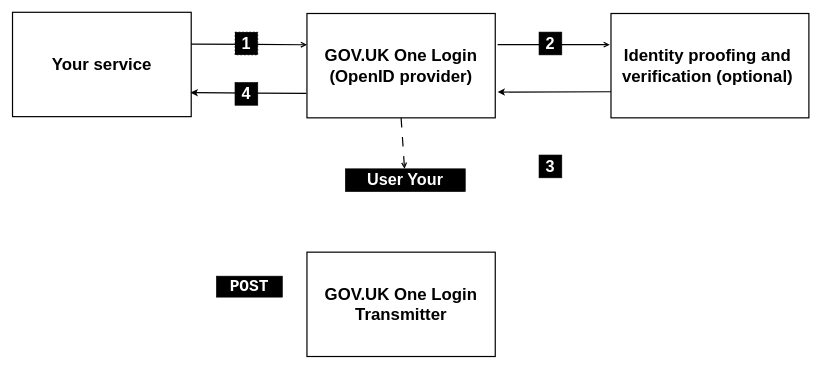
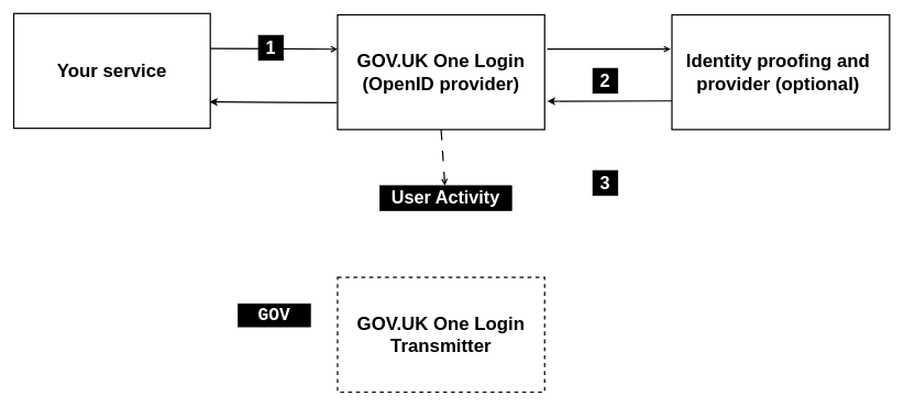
  <mxCell id="0" />
  <mxCell id="1" parent="0" />
  <mxCell id="2" value="Your service" style="rounded=0;whiteSpace=wrap;html=1;fillColor=none;strokeWidth=2;fontSize=28;fontStyle=1" vertex="1" parent="1"><mxGeometry x="20" y="20" width="298" height="174.01" as="geometry" /></mxCell>
  <mxCell id="3" value="&lt;font style=&quot;font-size: 28px;&quot;&gt;GOV.UK One Login&lt;br&gt;(OpenID provider)&lt;br&gt;&lt;/font&gt;" style="rounded=0;whiteSpace=wrap;html=1;fillColor=none;strokeWidth=2;fontSize=28;fontStyle=1" vertex="1" parent="1"><mxGeometry x="511" y="22.01" width="314" height="174.01" as="geometry" /></mxCell>
- <mxCell id="4" value="Identity proofing and&amp;nbsp;&lt;div&gt;verification (optional)&amp;nbsp;&lt;/div&gt;" style="rounded=0;whiteSpace=wrap;html=1;fillColor=none;strokeWidth=2;fontSize=28;fontStyle=1" vertex="1" parent="1"><mxGeometry x="1018" y="22.01" width="330" height="174.01" as="geometry" /></mxCell>
+ <mxCell id="4" value="Identity proofing and&amp;nbsp;&lt;div&gt;provider (optional)&amp;nbsp;&lt;/div&gt;" style="rounded=0;whiteSpace=wrap;html=1;fillColor=none;strokeWidth=2;fontSize=28;fontStyle=1" vertex="1" parent="1"><mxGeometry x="1018" y="22.01" width="330" height="174.01" as="geometry" /></mxCell>
  <mxCell id="5" value="" style="endArrow=open;html=1;rounded=0;strokeWidth=2;entryX=0;entryY=0.5;entryDx=0;entryDy=0;endFill=0;" edge="1" parent="1"><mxGeometry width="50" height="50" relative="1" as="geometry"><mxPoint x="318" y="73.011" as="sourcePoint" /><mxPoint x="511" y="74.145" as="targetPoint" /></mxGeometry></mxCell>
- <mxCell id="6" value="&lt;font size=&quot;1&quot; color=&quot;#ffffff&quot;&gt;&lt;b style=&quot;font-size: 27px;&quot;&gt;1&lt;/b&gt;&lt;/font&gt;" style="whiteSpace=wrap;html=1;aspect=fixed;fillColor=#000000;dashed=1;" vertex="1" parent="1"><mxGeometry x="391" y="53.01" width="38" height="38" as="geometry" /></mxCell>
+ <mxCell id="6" value="&lt;font size=&quot;1&quot; color=&quot;#ffffff&quot;&gt;&lt;b style=&quot;font-size: 27px;&quot;&gt;1&lt;/b&gt;&lt;/font&gt;" style="whiteSpace=wrap;html=1;aspect=fixed;fillColor=#000000;" vertex="1" parent="1"><mxGeometry x="391" y="53.01" width="38" height="38" as="geometry" /></mxCell>
  <mxCell id="7" value="" style="endArrow=none;html=1;rounded=0;strokeWidth=2;entryX=0;entryY=0.5;entryDx=0;entryDy=0;endFill=0;startArrow=classic;startFill=1;" edge="1" parent="1"><mxGeometry width="50" height="50" relative="1" as="geometry"><mxPoint x="317" y="154.011" as="sourcePoint" /><mxPoint x="510" y="155.145" as="targetPoint" /></mxGeometry></mxCell>
  <mxCell id="8" value="" style="endArrow=open;html=1;rounded=0;strokeWidth=2;endFill=0;" edge="1" parent="1"><mxGeometry width="50" height="50" relative="1" as="geometry"><mxPoint x="829" y="74.01" as="sourcePoint" /><mxPoint x="1016" y="74.01" as="targetPoint" /></mxGeometry></mxCell>
- <mxCell id="9" value="&lt;font color=&quot;#ffffff&quot;&gt;&lt;span style=&quot;font-size: 27px;&quot;&gt;&lt;b&gt;2&lt;/b&gt;&lt;/span&gt;&lt;/font&gt;" style="whiteSpace=wrap;html=1;aspect=fixed;fillColor=#000000;" vertex="1" parent="1"><mxGeometry x="898" y="53.01" width="38" height="38" as="geometry" /></mxCell>
+ <mxCell id="9" value="&lt;font color=&quot;#ffffff&quot;&gt;&lt;span style=&quot;font-size: 27px;&quot;&gt;&lt;b&gt;2&lt;/b&gt;&lt;/span&gt;&lt;/font&gt;" style="whiteSpace=wrap;html=1;aspect=fixed;fillColor=#000000;" vertex="1" parent="1"><mxGeometry x="898" y="103.01" width="38" height="38" as="geometry" /></mxCell>
  <mxCell id="10" value="" style="endArrow=none;html=1;rounded=0;strokeWidth=2;entryX=0;entryY=0.75;entryDx=0;entryDy=0;endFill=0;startArrow=classic;startFill=1;" edge="1" parent="1"><mxGeometry width="50" height="50" relative="1" as="geometry"><mxPoint x="829" y="153.01" as="sourcePoint" /><mxPoint x="1018" y="152.517" as="targetPoint" /></mxGeometry></mxCell>
  <mxCell id="11" value="&lt;font size=&quot;1&quot; color=&quot;#ffffff&quot;&gt;&lt;b style=&quot;font-size: 27px;&quot;&gt;3&lt;/b&gt;&lt;/font&gt;" style="whiteSpace=wrap;html=1;aspect=fixed;fillColor=#000000;" vertex="1" parent="1"><mxGeometry x="898" y="258.01" width="38" height="38" as="geometry" /></mxCell>
- <mxCell id="12" value="&lt;font color=&quot;#ffffff&quot;&gt;&lt;span style=&quot;font-size: 27px;&quot;&gt;&lt;b&gt;4&lt;/b&gt;&lt;/span&gt;&lt;/font&gt;" style="whiteSpace=wrap;html=1;aspect=fixed;fillColor=#000000;" vertex="1" parent="1"><mxGeometry x="391" y="137.01" width="38" height="38" as="geometry" /></mxCell>
  <mxCell id="13" value="" style="endArrow=open;html=1;rounded=0;strokeWidth=2;endFill=0;exitX=0.5;exitY=1;exitDx=0;exitDy=0;dashed=1;dashPattern=8 8;" edge="1" parent="1" source="3" target="15"><mxGeometry width="50" height="50" relative="1" as="geometry"><mxPoint x="560" y="450.001" as="sourcePoint" /><mxPoint x="753" y="451.135" as="targetPoint" /></mxGeometry></mxCell>
- <mxCell id="14" value="&lt;font style=&quot;font-size: 28px;&quot;&gt;GOV.UK One Login&lt;br&gt;Transmitter&lt;br&gt;&lt;/font&gt;" style="rounded=0;whiteSpace=wrap;html=1;fillColor=none;strokeWidth=2;fontSize=28;fontStyle=1" vertex="1" parent="1"><mxGeometry x="511" y="420" width="314" height="174.01" as="geometry" /></mxCell>
- <mxCell id="15" value="&lt;font size=&quot;1&quot; color=&quot;#ffffff&quot;&gt;&lt;b style=&quot;font-size: 27px;&quot;&gt;User Your&lt;/b&gt;&lt;/font&gt;" style="whiteSpace=wrap;html=1;fillColor=#000000;" vertex="1" parent="1"><mxGeometry x="575" y="281" width="200" height="38" as="geometry" /></mxCell>
- <mxCell id="16" value="&lt;font size=&quot;1&quot; color=&quot;#ffffff&quot;&gt;&lt;b style=&quot;font-size: 27px;&quot;&gt;POST&lt;/b&gt;&lt;/font&gt;" style="whiteSpace=wrap;html=1;fillColor=#000000;fontFamily=Courier New;" vertex="1" parent="1"><mxGeometry x="360" y="460" width="110" height="35" as="geometry" /></mxCell>
+ <mxCell id="14" value="&lt;font style=&quot;font-size: 28px;&quot;&gt;GOV.UK One Login&lt;br&gt;Transmitter&lt;br&gt;&lt;/font&gt;" style="rounded=0;whiteSpace=wrap;html=1;fillColor=none;strokeWidth=2;fontSize=28;fontStyle=1;dashed=1;" vertex="1" parent="1"><mxGeometry x="511" y="420" width="314" height="174.01" as="geometry" /></mxCell>
+ <mxCell id="15" value="&lt;font size=&quot;1&quot; color=&quot;#ffffff&quot;&gt;&lt;b style=&quot;font-size: 27px;&quot;&gt;User Activity&lt;/b&gt;&lt;/font&gt;" style="whiteSpace=wrap;html=1;fillColor=#000000;" vertex="1" parent="1"><mxGeometry x="575" y="281" width="200" height="38" as="geometry" /></mxCell>
+ <mxCell id="16" value="&lt;font size=&quot;1&quot; color=&quot;#ffffff&quot;&gt;&lt;b style=&quot;font-size: 27px;&quot;&gt;GOV&lt;/b&gt;&lt;/font&gt;" style="whiteSpace=wrap;html=1;fillColor=#000000;fontFamily=Courier New;" vertex="1" parent="1"><mxGeometry x="360" y="460" width="110" height="35" as="geometry" /></mxCell>
